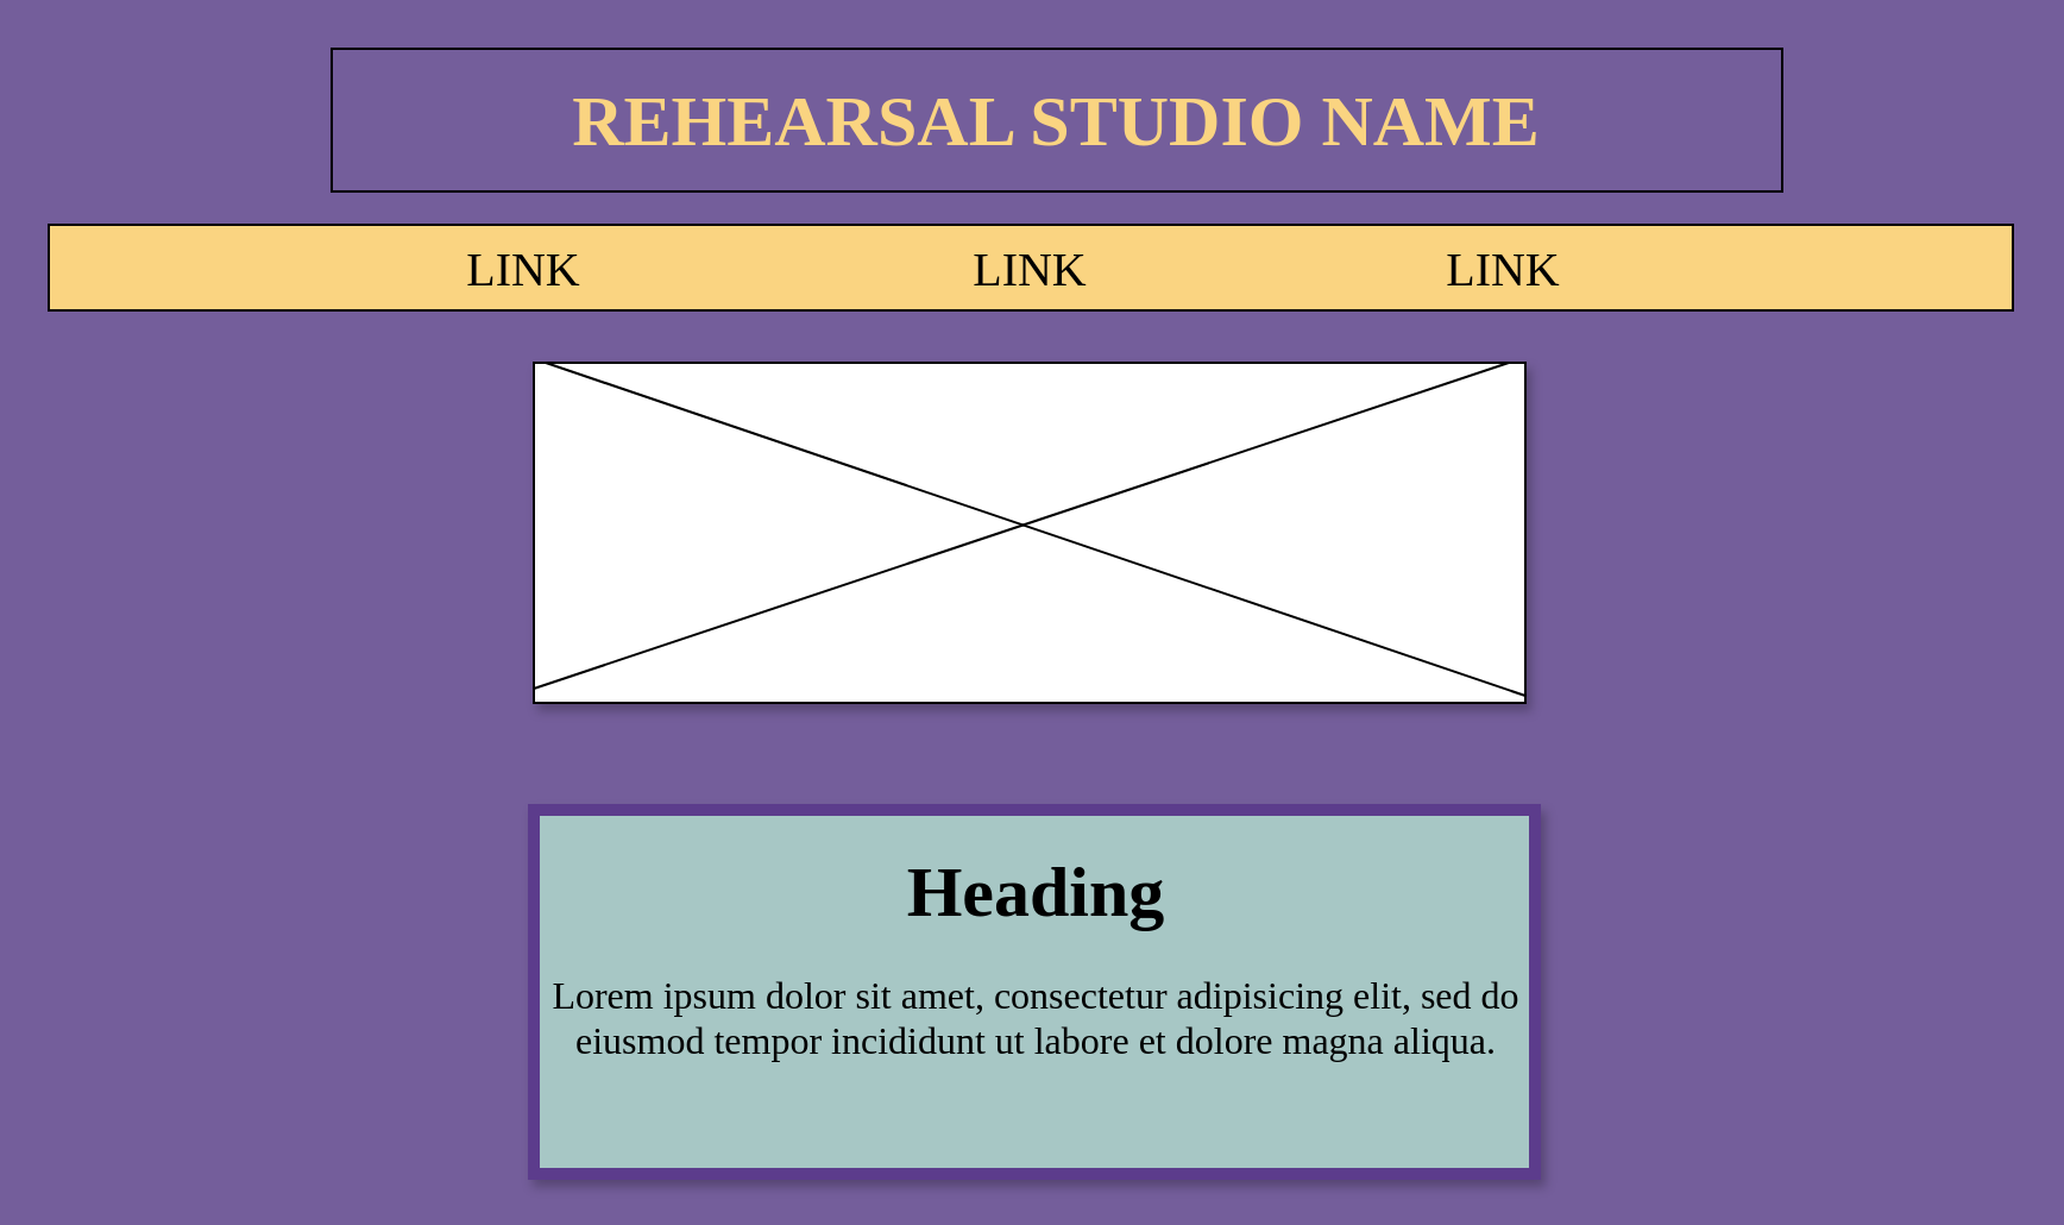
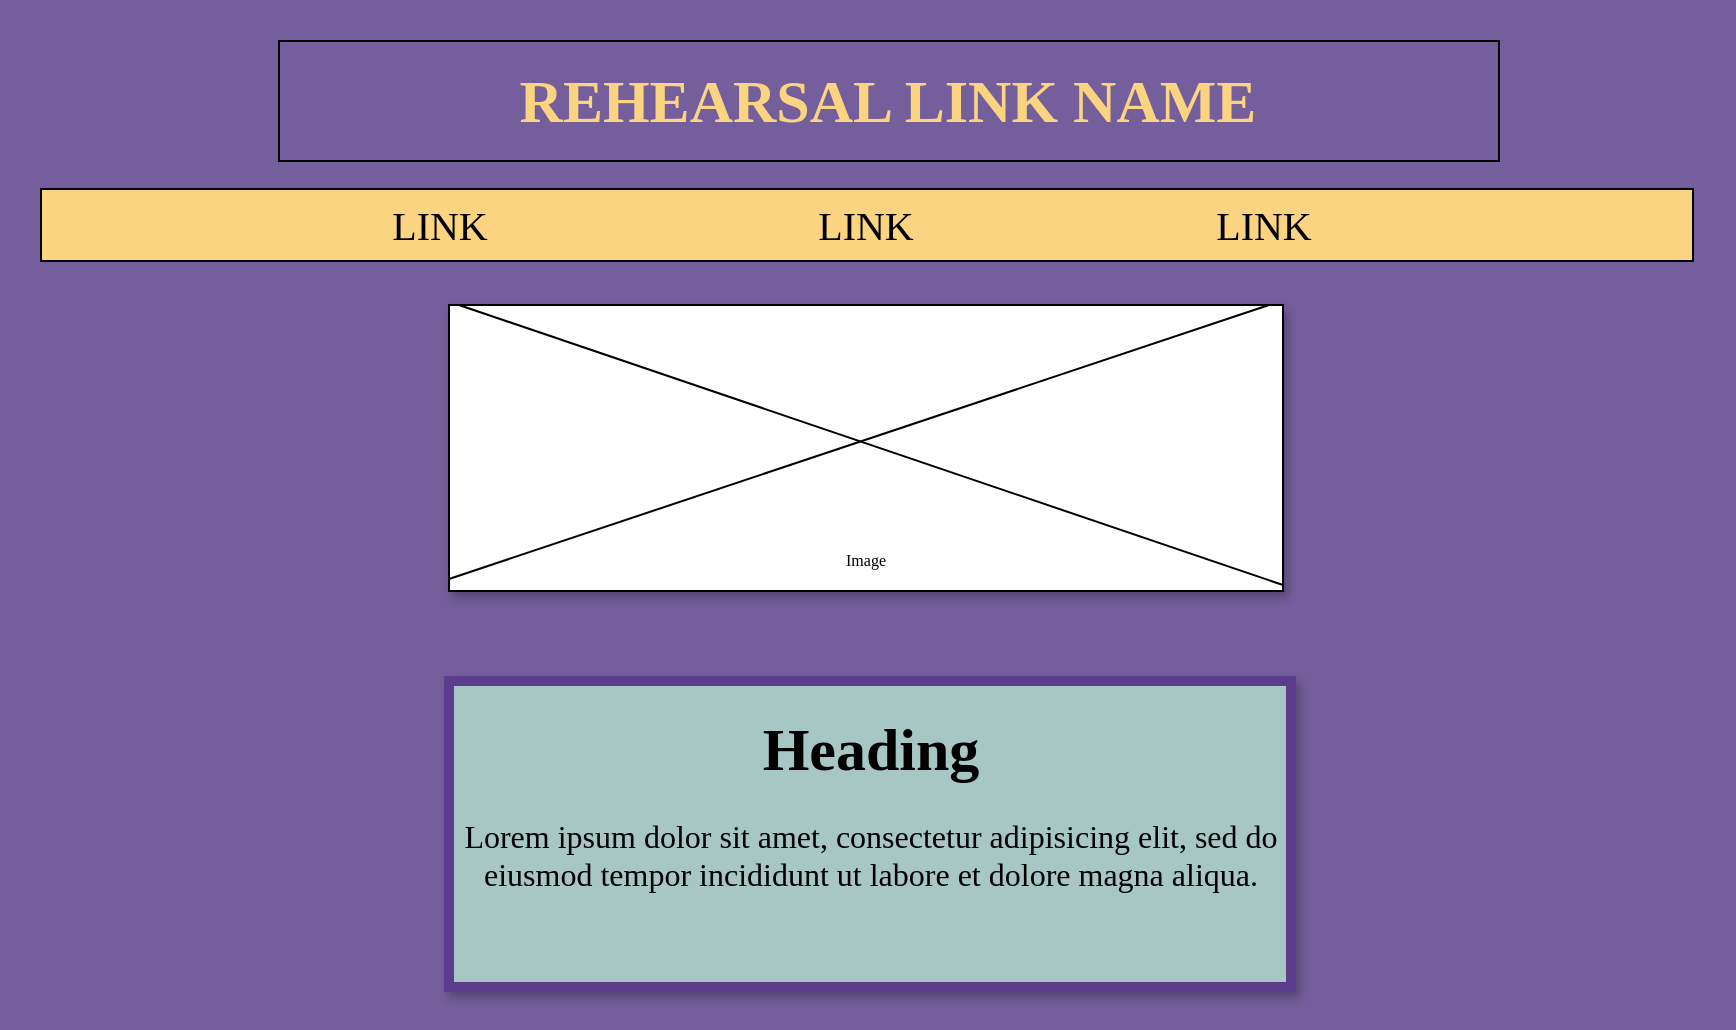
  <mxCell id="0" />
  <mxCell id="1" parent="0" />
  <mxCell id="2" value="" style="rounded=0;whiteSpace=wrap;html=1;labelBackgroundColor=none;fontSize=14;fillColor=#745E9B;" vertex="1" parent="1"><mxGeometry x="139" y="20" width="610" height="60" as="geometry" /></mxCell>
  <mxCell id="3" value="" style="rounded=0;whiteSpace=wrap;html=1;labelBackgroundColor=none;fontSize=14;fillColor=#fad481;" vertex="1" parent="1"><mxGeometry x="20" y="94" width="826" height="36" as="geometry" /></mxCell>
- <mxCell id="4" value="&lt;h1 style=&quot;font-size: 30px;&quot;&gt;&lt;font style=&quot;font-size: 30px;&quot; face=&quot;Tahoma&quot;&gt;REHEARSAL STUDIO NAME&lt;/font&gt;&lt;/h1&gt;" style="text;html=1;strokeColor=none;fillColor=none;align=center;verticalAlign=middle;whiteSpace=wrap;rounded=0;labelBackgroundColor=none;fontSize=14;fontColor=#FAD481;" vertex="1" parent="1"><mxGeometry x="220" y="35" width="448" height="30" as="geometry" /></mxCell>
+ <mxCell id="4" value="&lt;h1 style=&quot;font-size: 30px;&quot;&gt;&lt;font style=&quot;font-size: 30px;&quot; face=&quot;Tahoma&quot;&gt;REHEARSAL LINK NAME&lt;/font&gt;&lt;/h1&gt;" style="text;html=1;strokeColor=none;fillColor=none;align=center;verticalAlign=middle;whiteSpace=wrap;rounded=0;labelBackgroundColor=none;fontSize=14;fontColor=#FAD481;" vertex="1" parent="1"><mxGeometry x="220" y="35" width="448" height="30" as="geometry" /></mxCell>
  <mxCell id="5" value="LINK" style="text;html=1;strokeColor=none;fillColor=none;align=center;verticalAlign=middle;whiteSpace=wrap;rounded=0;labelBackgroundColor=none;fontFamily=Tahoma;fontSize=20;fontColor=#000000;" vertex="1" parent="1"><mxGeometry x="403" y="97" width="60" height="30" as="geometry" /></mxCell>
  <mxCell id="6" value="LINK" style="text;html=1;strokeColor=none;fillColor=none;align=center;verticalAlign=middle;whiteSpace=wrap;rounded=0;labelBackgroundColor=none;fontFamily=Tahoma;fontSize=20;fontColor=#000000;" vertex="1" parent="1"><mxGeometry x="602" y="97" width="60" height="30" as="geometry" /></mxCell>
  <mxCell id="7" value="LINK" style="text;html=1;strokeColor=none;fillColor=none;align=center;verticalAlign=middle;whiteSpace=wrap;rounded=0;labelBackgroundColor=none;fontFamily=Tahoma;fontSize=20;fontColor=#000000;" vertex="1" parent="1"><mxGeometry x="190" y="97" width="60" height="30" as="geometry" /></mxCell>
  <mxCell id="8" value="" style="group" vertex="1" connectable="0" parent="1"><mxGeometry x="224" y="152" width="417" height="143" as="geometry" /></mxCell>
  <mxCell id="9" value="" style="rounded=0;whiteSpace=wrap;html=1;labelBackgroundColor=none;fontFamily=Tahoma;fontSize=20;shadow=1;" vertex="1" parent="8"><mxGeometry width="417" height="143" as="geometry" /></mxCell>
  <mxCell id="10" value="" style="endArrow=none;html=1;rounded=0;fontFamily=Tahoma;fontSize=20;fontColor=#000000;" edge="1" parent="8"><mxGeometry width="50" height="50" relative="1" as="geometry"><mxPoint y="137" as="sourcePoint" /><mxPoint x="410" as="targetPoint" /></mxGeometry></mxCell>
  <mxCell id="11" value="" style="endArrow=none;html=1;rounded=0;fontFamily=Tahoma;fontSize=20;fontColor=#000000;" edge="1" parent="8"><mxGeometry width="50" height="50" relative="1" as="geometry"><mxPoint x="417" y="140" as="sourcePoint" /><mxPoint x="5" as="targetPoint" /></mxGeometry></mxCell>
+ <mxCell id="12" value="Image" style="text;html=1;strokeColor=none;fillColor=none;align=center;verticalAlign=middle;whiteSpace=wrap;rounded=0;shadow=1;labelBackgroundColor=none;fontFamily=Tahoma;fontSize=8;fontColor=#000000;" vertex="1" parent="8"><mxGeometry x="179" y="113" width="60" height="30" as="geometry" /></mxCell>
  <mxCell id="13" value="&lt;h1 align=&quot;center&quot;&gt;&lt;font style=&quot;font-size: 30px;&quot;&gt;Heading&lt;/font&gt;&lt;/h1&gt;&lt;p style=&quot;font-size: 16px;&quot; align=&quot;center&quot;&gt;Lorem ipsum dolor sit amet, consectetur adipisicing elit, sed do eiusmod tempor incididunt ut labore et dolore magna aliqua.&lt;/p&gt;" style="text;html=1;strokeColor=#5C3C8C;fillColor=#a7c7c5;spacing=5;spacingTop=-4;whiteSpace=wrap;overflow=hidden;rounded=0;shadow=1;labelBackgroundColor=none;fontFamily=Tahoma;fontSize=8;labelBorderColor=none;strokeWidth=5;sketch=0;" vertex="1" parent="1"><mxGeometry x="224" y="340" width="421" height="153" as="geometry" /></mxCell>
